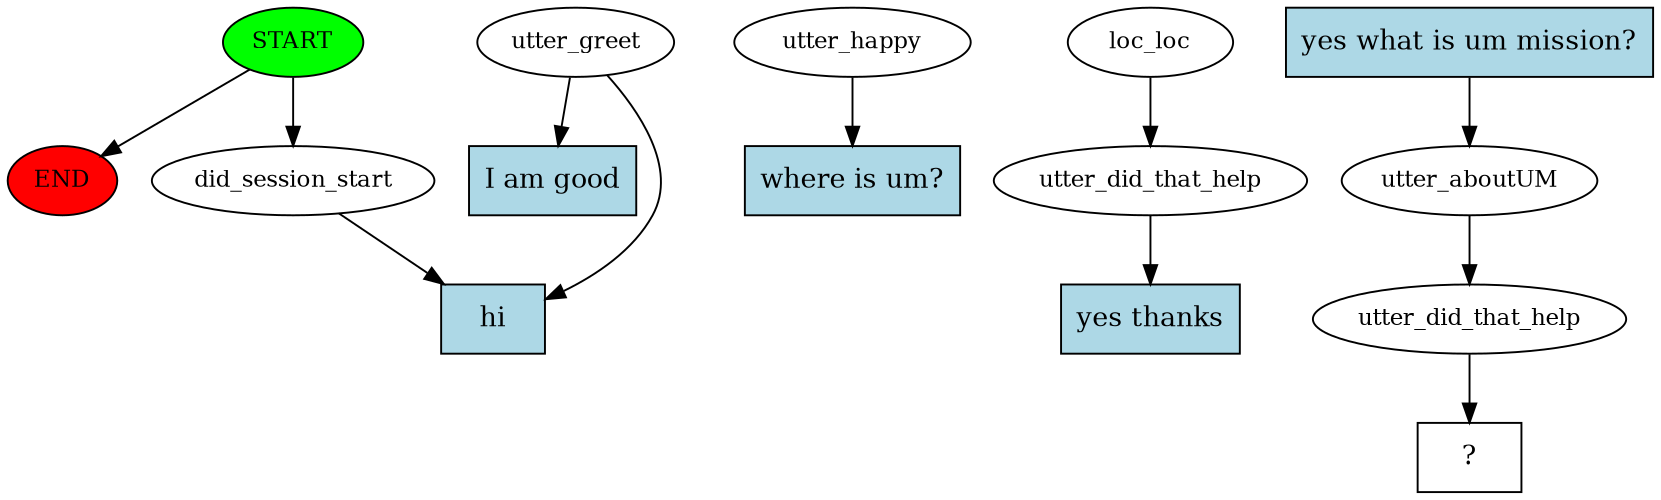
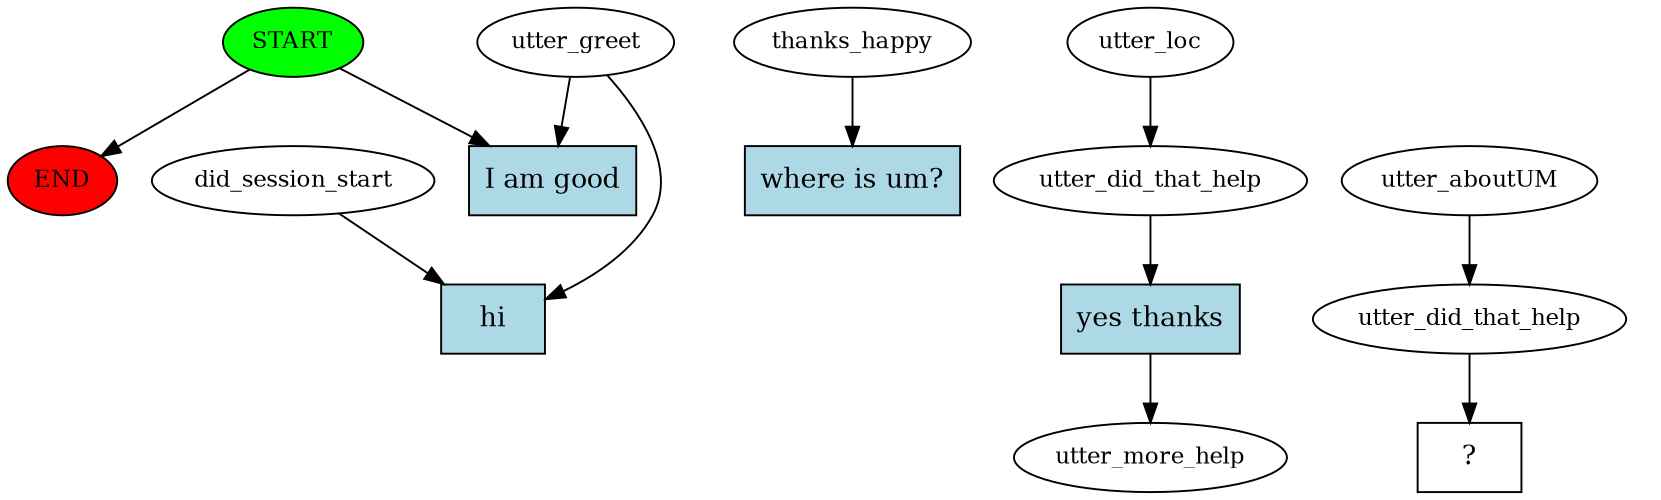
  digraph {
    node [fontsize=12]
    n1 [fillcolor=green label=START style=filled]
    n2 [fillcolor=red label=END style=filled]
    n3 [label=did_session_start]
    n4 [fillcolor=lightblue label=hi shape=rect style=filled fontsize=""]
    n5 [label=utter_greet]
    n6 [fillcolor=lightblue label="I am good" shape=rect style=filled fontsize=""]
-   n7 [label=utter_happy]
+   n7 [label=thanks_happy]
    n8 [fillcolor=lightblue label="where is um?" shape=rect style=filled fontsize=""]
-   n9 [label=loc_loc]
+   n9 [label=utter_loc]
    n10 [label=utter_did_that_help]
    n11 [fillcolor=lightblue label="yes thanks" shape=rect style=filled fontsize=""]
-   n13 [fillcolor=lightblue label="yes what is um mission?" shape=rect style=filled fontsize=""]
+   n12 [label=utter_more_help]
    n14 [label=utter_aboutUM]
    n15 [label=utter_did_that_help]
    n16 [label="  ?  " shape=rect fontsize=""]
    n1 -> n2
-   n1 -> n3
+   n1 -> n6
    n3 -> n4
    n5 -> n4
    n5 -> n6
    n7 -> n8
    n9 -> n10
    n10 -> n11
-   n13 -> n14
+   n11 -> n12
    n14 -> n15
    n15 -> n16
  }
